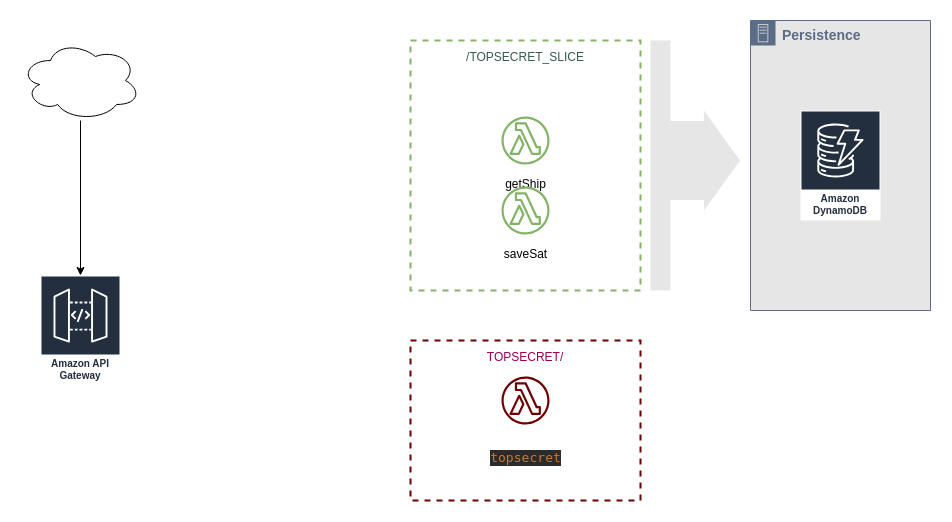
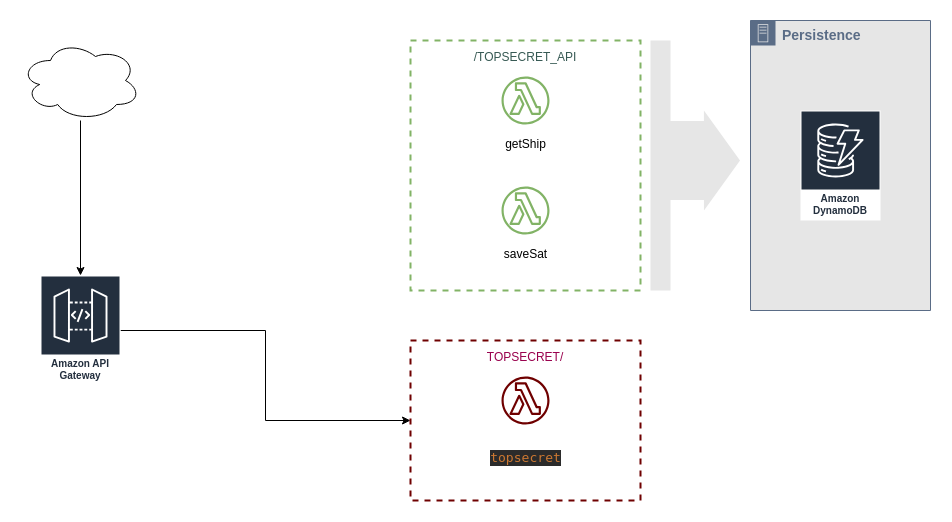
  <mxCell id="0" />
  <mxCell id="1" parent="0" />
  <mxCell id="2" value="" style="shape=flexArrow;endArrow=classic;html=1;width=79;endSize=11.69;strokeColor=none;comic=0;exitX=0.5;exitY=0.512;exitDx=0;exitDy=0;exitPerimeter=0;fillColor=#E6E6E6;" parent="1" edge="1"><mxGeometry width="50" height="50" relative="1" as="geometry"><mxPoint x="660" y="160.04" as="sourcePoint" /><mxPoint x="740" y="160" as="targetPoint" /></mxGeometry></mxCell>
  <mxCell id="3" value="&lt;b&gt;&lt;font style=&quot;font-size: 14px&quot;&gt;Persistence&lt;/font&gt;&lt;/b&gt;" style="points=[[0,0],[0.25,0],[0.5,0],[0.75,0],[1,0],[1,0.25],[1,0.5],[1,0.75],[1,1],[0.75,1],[0.5,1],[0.25,1],[0,1],[0,0.75],[0,0.5],[0,0.25]];outlineConnect=0;gradientColor=none;html=1;whiteSpace=wrap;fontSize=12;fontStyle=0;shape=mxgraph.aws4.group;grIcon=mxgraph.aws4.group_on_premise;strokeColor=#5A6C86;fillColor=#E6E6E6;verticalAlign=top;align=left;spacingLeft=30;fontColor=#5A6C86;dashed=0;" parent="1" vertex="1"><mxGeometry x="750" y="20" width="180" height="290" as="geometry" /></mxCell>
- <mxCell id="4" value="&lt;font color=&quot;#365953&quot;&gt;/TOPSECRET_SLICE&lt;/font&gt;" style="outlineConnect=0;html=1;whiteSpace=wrap;fontSize=12;fontStyle=0;strokeColor=#82b366;fillColor=none;verticalAlign=top;align=center;dashed=1;spacingTop=3;strokeWidth=2;" parent="1" vertex="1"><mxGeometry x="410" y="40" width="230" height="250" as="geometry" /></mxCell>
+ <mxCell id="4" value="&lt;font color=&quot;#365953&quot;&gt;/TOPSECRET_API&lt;/font&gt;" style="outlineConnect=0;html=1;whiteSpace=wrap;fontSize=12;fontStyle=0;strokeColor=#82b366;fillColor=none;verticalAlign=top;align=center;dashed=1;spacingTop=3;strokeWidth=2;" parent="1" vertex="1"><mxGeometry x="410" y="40" width="230" height="250" as="geometry" /></mxCell>
+ <mxCell id="5" style="edgeStyle=orthogonalEdgeStyle;rounded=0;orthogonalLoop=1;jettySize=auto;html=1;" edge="1" parent="1" source="6" target="12"><mxGeometry relative="1" as="geometry" /></mxCell>
  <mxCell id="6" value="Amazon API Gateway" style="outlineConnect=0;fontColor=#232F3E;gradientColor=none;strokeColor=#ffffff;fillColor=#232F3E;dashed=0;verticalLabelPosition=middle;verticalAlign=bottom;align=center;html=1;whiteSpace=wrap;fontSize=10;fontStyle=1;spacing=3;shape=mxgraph.aws4.productIcon;prIcon=mxgraph.aws4.api_gateway;" parent="1" vertex="1"><mxGeometry x="40" y="275" width="80" height="110" as="geometry" /></mxCell>
- <mxCell id="7" value="getShip" style="outlineConnect=0;strokeColor=#82b366;fillColor=none;dashed=0;verticalLabelPosition=bottom;verticalAlign=top;align=center;html=1;fontSize=12;fontStyle=0;aspect=fixed;shape=mxgraph.aws4.resourceIcon;resIcon=mxgraph.aws4.lambda_function;" parent="1" vertex="1"><mxGeometry x="495" y="110" width="60" height="60" as="geometry" /></mxCell>
+ <mxCell id="7" value="getShip" style="outlineConnect=0;strokeColor=#82b366;fillColor=none;dashed=0;verticalLabelPosition=bottom;verticalAlign=top;align=center;html=1;fontSize=12;fontStyle=0;aspect=fixed;shape=mxgraph.aws4.resourceIcon;resIcon=mxgraph.aws4.lambda_function;" parent="1" vertex="1"><mxGeometry x="495" y="70" width="60" height="60" as="geometry" /></mxCell>
  <mxCell id="8" value="saveSat" style="outlineConnect=0;strokeColor=#82b366;fillColor=none;dashed=0;verticalLabelPosition=bottom;verticalAlign=top;align=center;html=1;fontSize=12;fontStyle=0;aspect=fixed;shape=mxgraph.aws4.resourceIcon;resIcon=mxgraph.aws4.lambda_function;" parent="1" vertex="1"><mxGeometry x="495" y="180" width="60" height="60" as="geometry" /></mxCell>
  <mxCell id="9" value="Amazon DynamoDB" style="outlineConnect=0;fontColor=#232F3E;gradientColor=none;strokeColor=#ffffff;fillColor=#232F3E;dashed=0;verticalLabelPosition=middle;verticalAlign=bottom;align=center;html=1;whiteSpace=wrap;fontSize=10;fontStyle=1;spacing=3;shape=mxgraph.aws4.productIcon;prIcon=mxgraph.aws4.dynamodb;" parent="1" vertex="1"><mxGeometry x="800" y="110" width="80" height="110" as="geometry" /></mxCell>
  <mxCell id="10" style="edgeStyle=orthogonalEdgeStyle;rounded=0;orthogonalLoop=1;jettySize=auto;html=1;" parent="1" source="11" target="6" edge="1"><mxGeometry relative="1" as="geometry" /></mxCell>
  <mxCell id="11" value="" style="ellipse;shape=cloud;whiteSpace=wrap;html=1;" parent="1" vertex="1"><mxGeometry x="20" y="40" width="120" height="80" as="geometry" /></mxCell>
  <mxCell id="12" value="&lt;font color=&quot;#99004d&quot;&gt;TOPSECRET/&lt;/font&gt;" style="outlineConnect=0;html=1;whiteSpace=wrap;fontSize=12;fontStyle=0;strokeColor=#6F0000;fillColor=none;verticalAlign=top;align=center;dashed=1;spacingTop=3;strokeWidth=2;fontColor=#ffffff;" parent="1" vertex="1"><mxGeometry x="410" y="340" width="230" height="160" as="geometry" /></mxCell>
  <mxCell id="13" value="&lt;pre style=&quot;background-color: #2b2b2b ; color: #a9b7c6 ; font-family: &amp;#34;jetbrains mono&amp;#34; , monospace ; font-size: 9.8pt&quot;&gt;&lt;span style=&quot;color: #cc7832&quot;&gt;topsecret&lt;/span&gt;&lt;/pre&gt;" style="outlineConnect=0;strokeColor=#6F0000;fillColor=none;dashed=0;verticalLabelPosition=bottom;verticalAlign=top;align=center;html=1;fontSize=12;fontStyle=0;aspect=fixed;shape=mxgraph.aws4.resourceIcon;resIcon=mxgraph.aws4.lambda_function;fontColor=#ffffff;" parent="1" vertex="1"><mxGeometry x="495" y="370" width="60" height="60" as="geometry" /></mxCell>
  <mxCell id="14" value="" style="rounded=0;whiteSpace=wrap;html=1;strokeColor=none;strokeWidth=2;fillColor=#E6E6E6;" parent="1" vertex="1"><mxGeometry x="650" y="40" width="20" height="250" as="geometry" /></mxCell>
